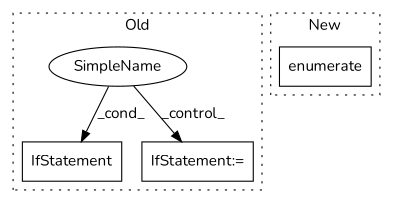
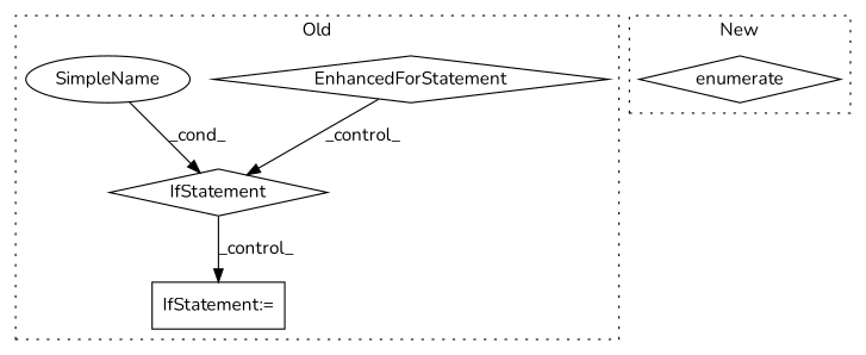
  digraph {
    fontname=Nunito
    node [fontname=Nunito shape=diamond]
    edge [fontname=Nunito]
-   n1 [a=25 l="4,2" label=IfStatement s="4183,4232" shape=box]
+   n1 [a=25 l="4,2" label=IfStatement s="4183,4232"]
+   n2 [a=70 l="57,2" label=EnhancedForStatement s="4098,4171"]
    n3 [a=42 label=SimpleName shape=ellipse]
    n4 [a=7 l=2 label="IfStatement:=" s=4251 shape=box]
-   n5 [a=32 l="10,1" label=enumerate s="4743,4760" shape=box]
+   n5 [a=32 l="10,1" label=enumerate s="4743,4760"]
    subgraph cluster_1 {
      label=Old
      style=dotted
      n1
+     n2
      n3
      n4
    }
    subgraph cluster_2 {
      label=New
      style=dotted
      n5
    }
-   n3 -> n4 [label=_control_]
+   n1 -> n4 [label=_control_]
+   n2 -> n1 [label=_control_]
    n3 -> n1 [label=_cond_]
  }
